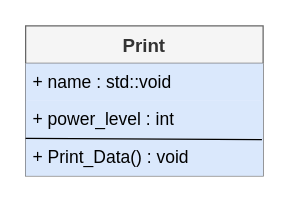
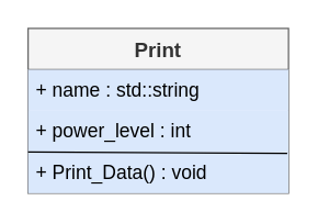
  <mxCell id="0" />
  <mxCell id="1" parent="0" />
  <mxCell id="2" value="&lt;font style=&quot;font-size: 15px;&quot;&gt;&lt;b&gt;Print&lt;/b&gt;&lt;/font&gt;" style="swimlane;fontStyle=0;childLayout=stackLayout;horizontal=1;startSize=30;horizontalStack=0;resizeParent=1;resizeParentMax=0;resizeLast=0;collapsible=1;marginBottom=0;whiteSpace=wrap;html=1;fillColor=#f5f5f5;fontColor=#333333;strokeColor=#666666;" vertex="1" parent="1"><mxGeometry x="20" y="20" width="190" height="120" as="geometry" /></mxCell>
- <mxCell id="3" value="&lt;font style=&quot;font-size: 14px;&quot;&gt;+ name : std::void&lt;/font&gt;" style="text;strokeColor=none;fillColor=#dae8fc;align=left;verticalAlign=middle;spacingLeft=4;spacingRight=4;overflow=hidden;points=[[0,0.5],[1,0.5]];portConstraint=eastwest;rotatable=0;whiteSpace=wrap;html=1;" vertex="1" parent="2"><mxGeometry y="30" width="190" height="30" as="geometry" /></mxCell>
+ <mxCell id="3" value="&lt;font style=&quot;font-size: 14px;&quot;&gt;+ name : std::string&lt;/font&gt;" style="text;strokeColor=none;fillColor=#dae8fc;align=left;verticalAlign=middle;spacingLeft=4;spacingRight=4;overflow=hidden;points=[[0,0.5],[1,0.5]];portConstraint=eastwest;rotatable=0;whiteSpace=wrap;html=1;" vertex="1" parent="2"><mxGeometry y="30" width="190" height="30" as="geometry" /></mxCell>
  <mxCell id="4" value="&lt;font style=&quot;font-size: 14px;&quot;&gt;+ power_level : int&lt;/font&gt;" style="text;strokeColor=none;fillColor=#dae8fc;align=left;verticalAlign=middle;spacingLeft=4;spacingRight=4;overflow=hidden;points=[[0,0.5],[1,0.5]];portConstraint=eastwest;rotatable=0;whiteSpace=wrap;html=1;" vertex="1" parent="2"><mxGeometry y="60" width="190" height="30" as="geometry" /></mxCell>
  <mxCell id="5" value="&lt;font style=&quot;font-size: 14px;&quot;&gt;+ Print_Data() : void&lt;/font&gt;" style="text;strokeColor=none;fillColor=#dae8fc;align=left;verticalAlign=middle;spacingLeft=4;spacingRight=4;overflow=hidden;points=[[0,0.5],[1,0.5]];portConstraint=eastwest;rotatable=0;whiteSpace=wrap;html=1;" vertex="1" parent="2"><mxGeometry y="90" width="190" height="30" as="geometry" /></mxCell>
  <mxCell id="6" value="" style="endArrow=none;html=1;rounded=0;entryX=0.995;entryY=1.033;entryDx=0;entryDy=0;entryPerimeter=0;" edge="1" parent="2" target="4"><mxGeometry width="50" height="50" relative="1" as="geometry"><mxPoint y="90" as="sourcePoint" /><mxPoint x="130" y="170" as="targetPoint" /></mxGeometry></mxCell>
